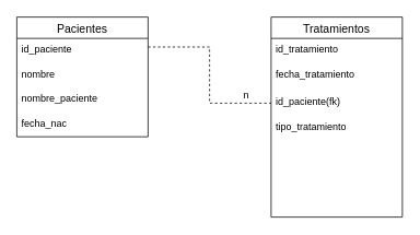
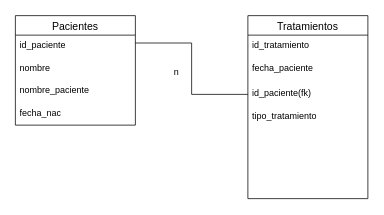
  <mxCell id="0" />
  <mxCell id="1" parent="0" />
  <mxCell id="2" value="Tratamientos" style="swimlane;fontStyle=0;childLayout=stackLayout;horizontal=1;startSize=26;horizontalStack=0;resizeParent=1;resizeParentMax=0;resizeLast=0;collapsible=1;marginBottom=0;align=center;fontSize=14;" vertex="1" parent="1"><mxGeometry x="330" y="20" width="160" height="244" as="geometry" /></mxCell>
  <mxCell id="3" value="&lt;div&gt;id_tratamiento&lt;/div&gt;&lt;div&gt;&lt;br&gt;&lt;/div&gt;" style="text;strokeColor=none;fillColor=none;spacingLeft=4;spacingRight=4;overflow=hidden;rotatable=0;points=[[0,0.5],[1,0.5]];portConstraint=eastwest;fontSize=12;whiteSpace=wrap;html=1;" vertex="1" parent="2"><mxGeometry y="26" width="160" height="30" as="geometry" /></mxCell>
- <mxCell id="4" value="&lt;div&gt;fecha_tratamiento&lt;/div&gt;&lt;div&gt;&lt;br&gt;&lt;/div&gt;" style="text;strokeColor=none;fillColor=none;spacingLeft=4;spacingRight=4;overflow=hidden;rotatable=0;points=[[0,0.5],[1,0.5]];portConstraint=eastwest;fontSize=12;whiteSpace=wrap;html=1;" vertex="1" parent="2"><mxGeometry y="56" width="160" height="34" as="geometry" /></mxCell>
+ <mxCell id="4" value="&lt;div&gt;fecha_paciente&lt;/div&gt;&lt;div&gt;&lt;br&gt;&lt;/div&gt;" style="text;strokeColor=none;fillColor=none;spacingLeft=4;spacingRight=4;overflow=hidden;rotatable=0;points=[[0,0.5],[1,0.5]];portConstraint=eastwest;fontSize=12;whiteSpace=wrap;html=1;" vertex="1" parent="2"><mxGeometry y="56" width="160" height="34" as="geometry" /></mxCell>
  <mxCell id="5" value="&lt;div&gt;id_paciente(fk)&lt;/div&gt;&lt;div&gt;&lt;br&gt;&lt;/div&gt;" style="text;strokeColor=none;fillColor=none;spacingLeft=4;spacingRight=4;overflow=hidden;rotatable=0;points=[[0,0.5],[1,0.5]];portConstraint=eastwest;fontSize=12;whiteSpace=wrap;html=1;" vertex="1" parent="2"><mxGeometry y="90" width="160" height="30" as="geometry" /></mxCell>
  <mxCell id="6" value="tipo_tratamiento" style="text;strokeColor=none;fillColor=none;spacingLeft=4;spacingRight=4;overflow=hidden;rotatable=0;points=[[0,0.5],[1,0.5]];portConstraint=eastwest;fontSize=12;whiteSpace=wrap;html=1;" vertex="1" parent="2"><mxGeometry y="120" width="160" height="124" as="geometry" /></mxCell>
- <mxCell id="7" style="edgeStyle=orthogonalEdgeStyle;rounded=0;orthogonalLoop=1;jettySize=auto;html=1;exitX=1;exitY=0.25;exitDx=0;exitDy=0;endArrow=none;endFill=0;dashed=1;" edge="1" parent="1" source="8" target="5"><mxGeometry relative="1" as="geometry" /></mxCell>
+ <mxCell id="7" style="edgeStyle=orthogonalEdgeStyle;rounded=0;orthogonalLoop=1;jettySize=auto;html=1;exitX=1;exitY=0.25;exitDx=0;exitDy=0;endArrow=none;endFill=0;" edge="1" parent="1" source="8" target="5"><mxGeometry relative="1" as="geometry" /></mxCell>
  <mxCell id="8" value="Pacientes" style="swimlane;fontStyle=0;childLayout=stackLayout;horizontal=1;startSize=26;horizontalStack=0;resizeParent=1;resizeParentMax=0;resizeLast=0;collapsible=1;marginBottom=0;align=center;fontSize=14;" vertex="1" parent="1"><mxGeometry x="20" y="20" width="160" height="146" as="geometry" /></mxCell>
  <mxCell id="9" value="id_paciente" style="text;strokeColor=none;fillColor=none;spacingLeft=4;spacingRight=4;overflow=hidden;rotatable=0;points=[[0,0.5],[1,0.5]];portConstraint=eastwest;fontSize=12;whiteSpace=wrap;html=1;" vertex="1" parent="8"><mxGeometry y="26" width="160" height="30" as="geometry" /></mxCell>
  <mxCell id="10" value="&lt;div&gt;nombre&lt;/div&gt;&lt;div&gt;&lt;br&gt;&lt;/div&gt;" style="text;strokeColor=none;fillColor=none;spacingLeft=4;spacingRight=4;overflow=hidden;rotatable=0;points=[[0,0.5],[1,0.5]];portConstraint=eastwest;fontSize=12;whiteSpace=wrap;html=1;" vertex="1" parent="8"><mxGeometry y="56" width="160" height="30" as="geometry" /></mxCell>
  <mxCell id="11" value="&lt;div&gt;nombre_paciente&lt;/div&gt;&lt;div&gt;&lt;br&gt;&lt;/div&gt;" style="text;strokeColor=none;fillColor=none;spacingLeft=4;spacingRight=4;overflow=hidden;rotatable=0;points=[[0,0.5],[1,0.5]];portConstraint=eastwest;fontSize=12;whiteSpace=wrap;html=1;" vertex="1" parent="8"><mxGeometry y="86" width="160" height="30" as="geometry" /></mxCell>
  <mxCell id="12" value="&lt;div&gt;fecha_nac&lt;/div&gt;&lt;div&gt;&lt;br&gt;&lt;/div&gt;" style="text;strokeColor=none;fillColor=none;spacingLeft=4;spacingRight=4;overflow=hidden;rotatable=0;points=[[0,0.5],[1,0.5]];portConstraint=eastwest;fontSize=12;whiteSpace=wrap;html=1;" vertex="1" parent="8"><mxGeometry y="116" width="160" height="30" as="geometry" /></mxCell>
- <mxCell id="13" value="n" style="text;html=1;strokeColor=none;fillColor=none;align=center;verticalAlign=middle;whiteSpace=wrap;rounded=0;" vertex="1" parent="1"><mxGeometry x="270" y="100" width="60" height="30" as="geometry" /></mxCell>
+ <mxCell id="13" value="n" style="text;html=1;strokeColor=none;fillColor=none;align=center;verticalAlign=middle;whiteSpace=wrap;rounded=0;" vertex="1" parent="1"><mxGeometry x="205" y="80" width="60" height="30" as="geometry" /></mxCell>
